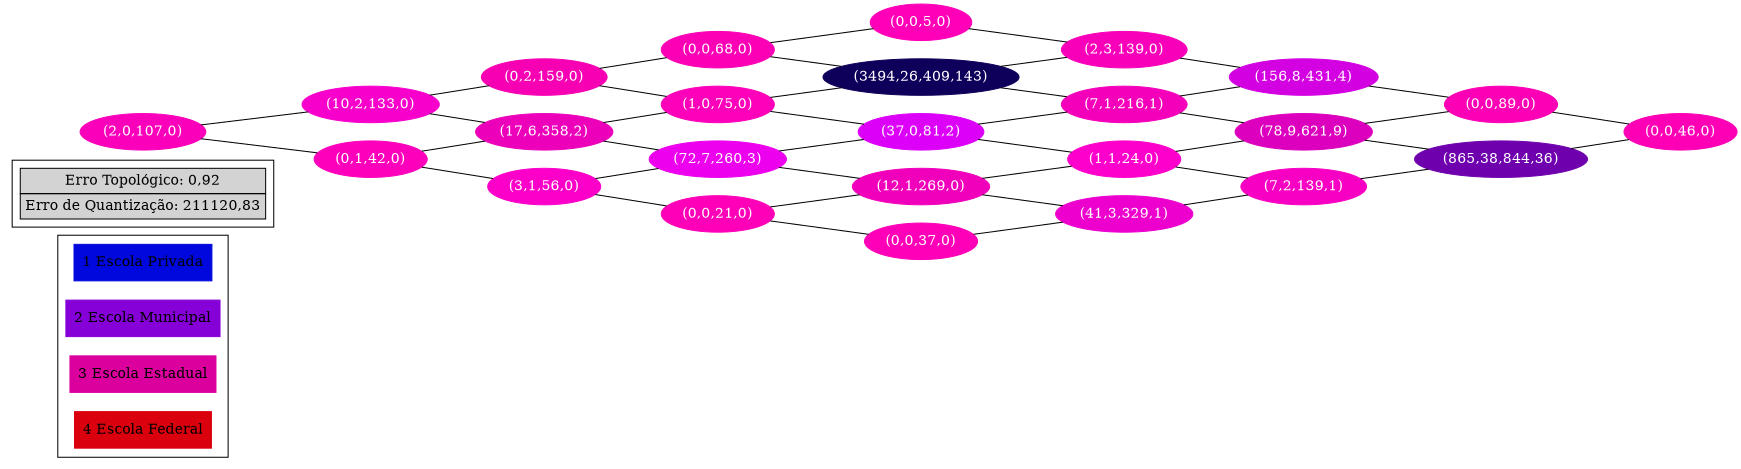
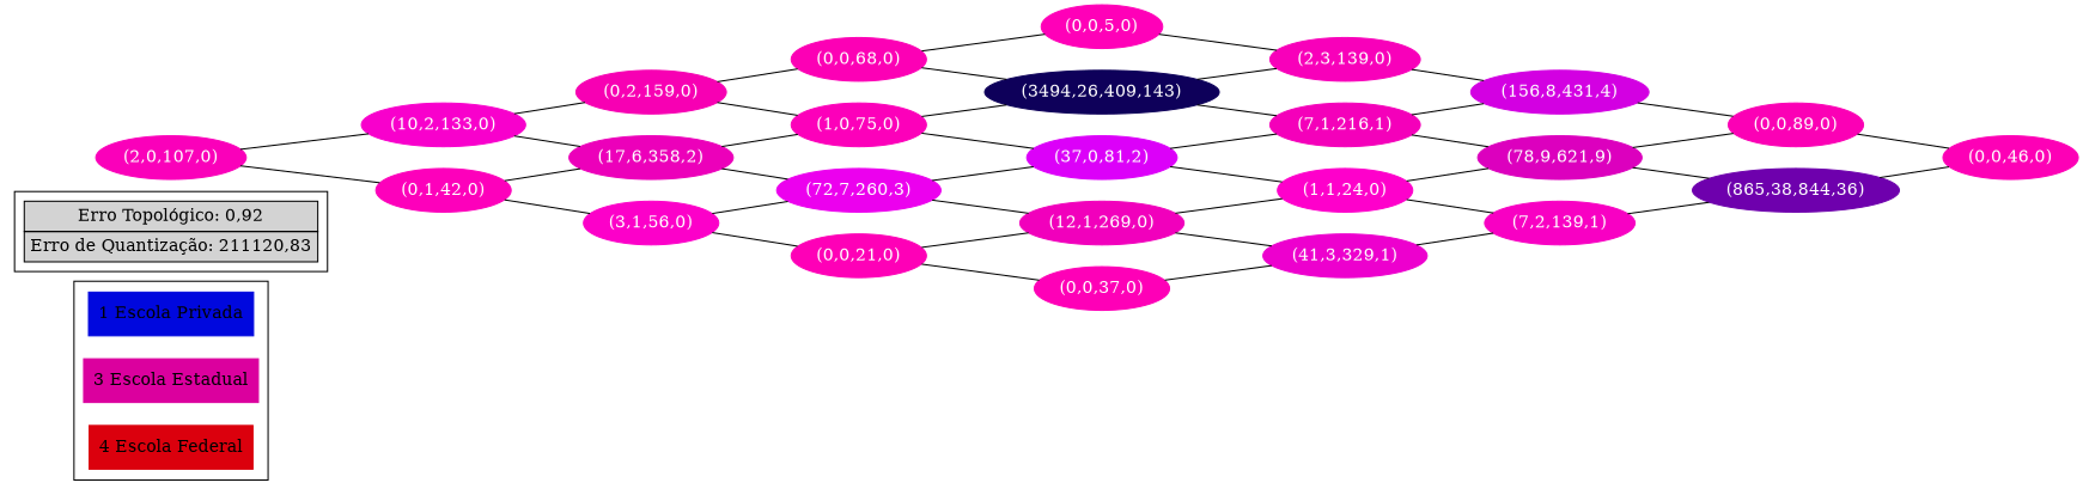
  graph {
    rankdir=LR
    node [fontcolor=white style=filled]
    n1 [color="0.66 1 0.871 " fontcolor=black label="1 Escola Privada" shape=record]
-   n2 [color="0.77 1 0.846 " fontcolor=black label="2 Escola Municipal" shape=record]
    n3 [color="0.88 1 0.859 " fontcolor=black label="3 Escola Estadual" shape=record]
    n4 [color="0.99 1 0.859 " fontcolor=black label="4 Escola Federal" shape=record]
    n5 [fontcolor=black label=< <TABLE ALIGN="LEFT" BORDER="0" CELLBORDER="1" CELLSPACING="0" CELLPADDING="4"> <TR> <TD>Erro Topológico: 0,92</TD> </TR> <TR> <TD>Erro de Quantização: 211120,83</TD> </TR> </TABLE> > margin=0 shape=none]
    n6 [color="0.876 1 0.978 " label="(2,0,107,0)"]
    n7 [color="0.863 1 0.971 " label="(10,2,133,0)"]
    n8 [color="0.877 1 0.991 " label="(0,1,42,0)"]
    n9 [color="0.879 1 0.968 " label="(0,2,159,0)"]
    n10 [color="0.869 1 0.925 " label="(17,6,358,2)"]
    n11 [color="0.867 1 0.988 " label="(3,1,56,0)"]
    n12 [color="0.88 1 0.987 " label="(0,0,68,0)"]
    n13 [color="0.877 1 0.985 " label="(1,0,75,0)"]
    n14 [color="0.832 1 0.933 " label="(72,7,260,3)"]
    n15 [color="0.88 1 0.999 " label="(0,0,5,0)"]
    n16 [color="0.694 1 0.355 " label="(3494,26,409,143)"]
    n17 [color="0.814 1 0.976 " label="(37,0,81,2)"]
    n18 [color="0.875 1 0.972 " label="(2,3,139,0)"]
    n19 [color="0.873 1 0.956 " label="(7,1,216,1)"]
    n20 [color="0.822 1 0.885 " label="(156,8,431,4)"]
    n21 [color="0.88 1 0.996 " label="(0,0,21,0)"]
    n22 [color="0.87 1 0.945 " label="(12,1,269,0)"]
    n23 [color="0.867 1 0.995 " label="(1,1,24,0)"]
    n24 [color="0.856 1 0.863 " label="(78,9,621,9)"]
    n25 [color="0.88 1 0.982 " label="(0,0,89,0)"]
    n26 [color="0.88 1 0.993 " label="(0,0,37,0)"]
    n27 [color="0.855 1 0.927 " label="(41,3,329,1)"]
    n28 [color="0.869 1 0.971 " label="(7,2,139,1)"]
    n29 [color="0.773 1 0.677 " label="(865,38,844,36)"]
    n30 [color="0.88 1 0.991 " label="(0,0,46,0)"]
    subgraph cluster_1 {
      n1
-     n2
      n3
      n4
    }
    subgraph cluster_2 {
      rank=sink
      n5
    }
    n6 -- n7
    n6 -- n8
    n7 -- n9
    n7 -- n10
    n8 -- n10
    n8 -- n11
    n9 -- n12
    n9 -- n13
    n10 -- n13
    n10 -- n14
    n11 -- n14
    n11 -- n21
    n12 -- n15
    n12 -- n16
    n13 -- n16
    n13 -- n17
    n14 -- n17
    n14 -- n22
    n15 -- n18
    n16 -- n18
    n16 -- n19
    n17 -- n19
    n17 -- n23
    n18 -- n20
    n19 -- n20
    n19 -- n24
    n20 -- n25
    n21 -- n22
    n21 -- n26
    n22 -- n23
    n22 -- n27
    n23 -- n24
    n23 -- n28
    n24 -- n25
    n24 -- n29
    n25 -- n30
    n26 -- n27
    n27 -- n28
    n28 -- n29
    n29 -- n30
  }
